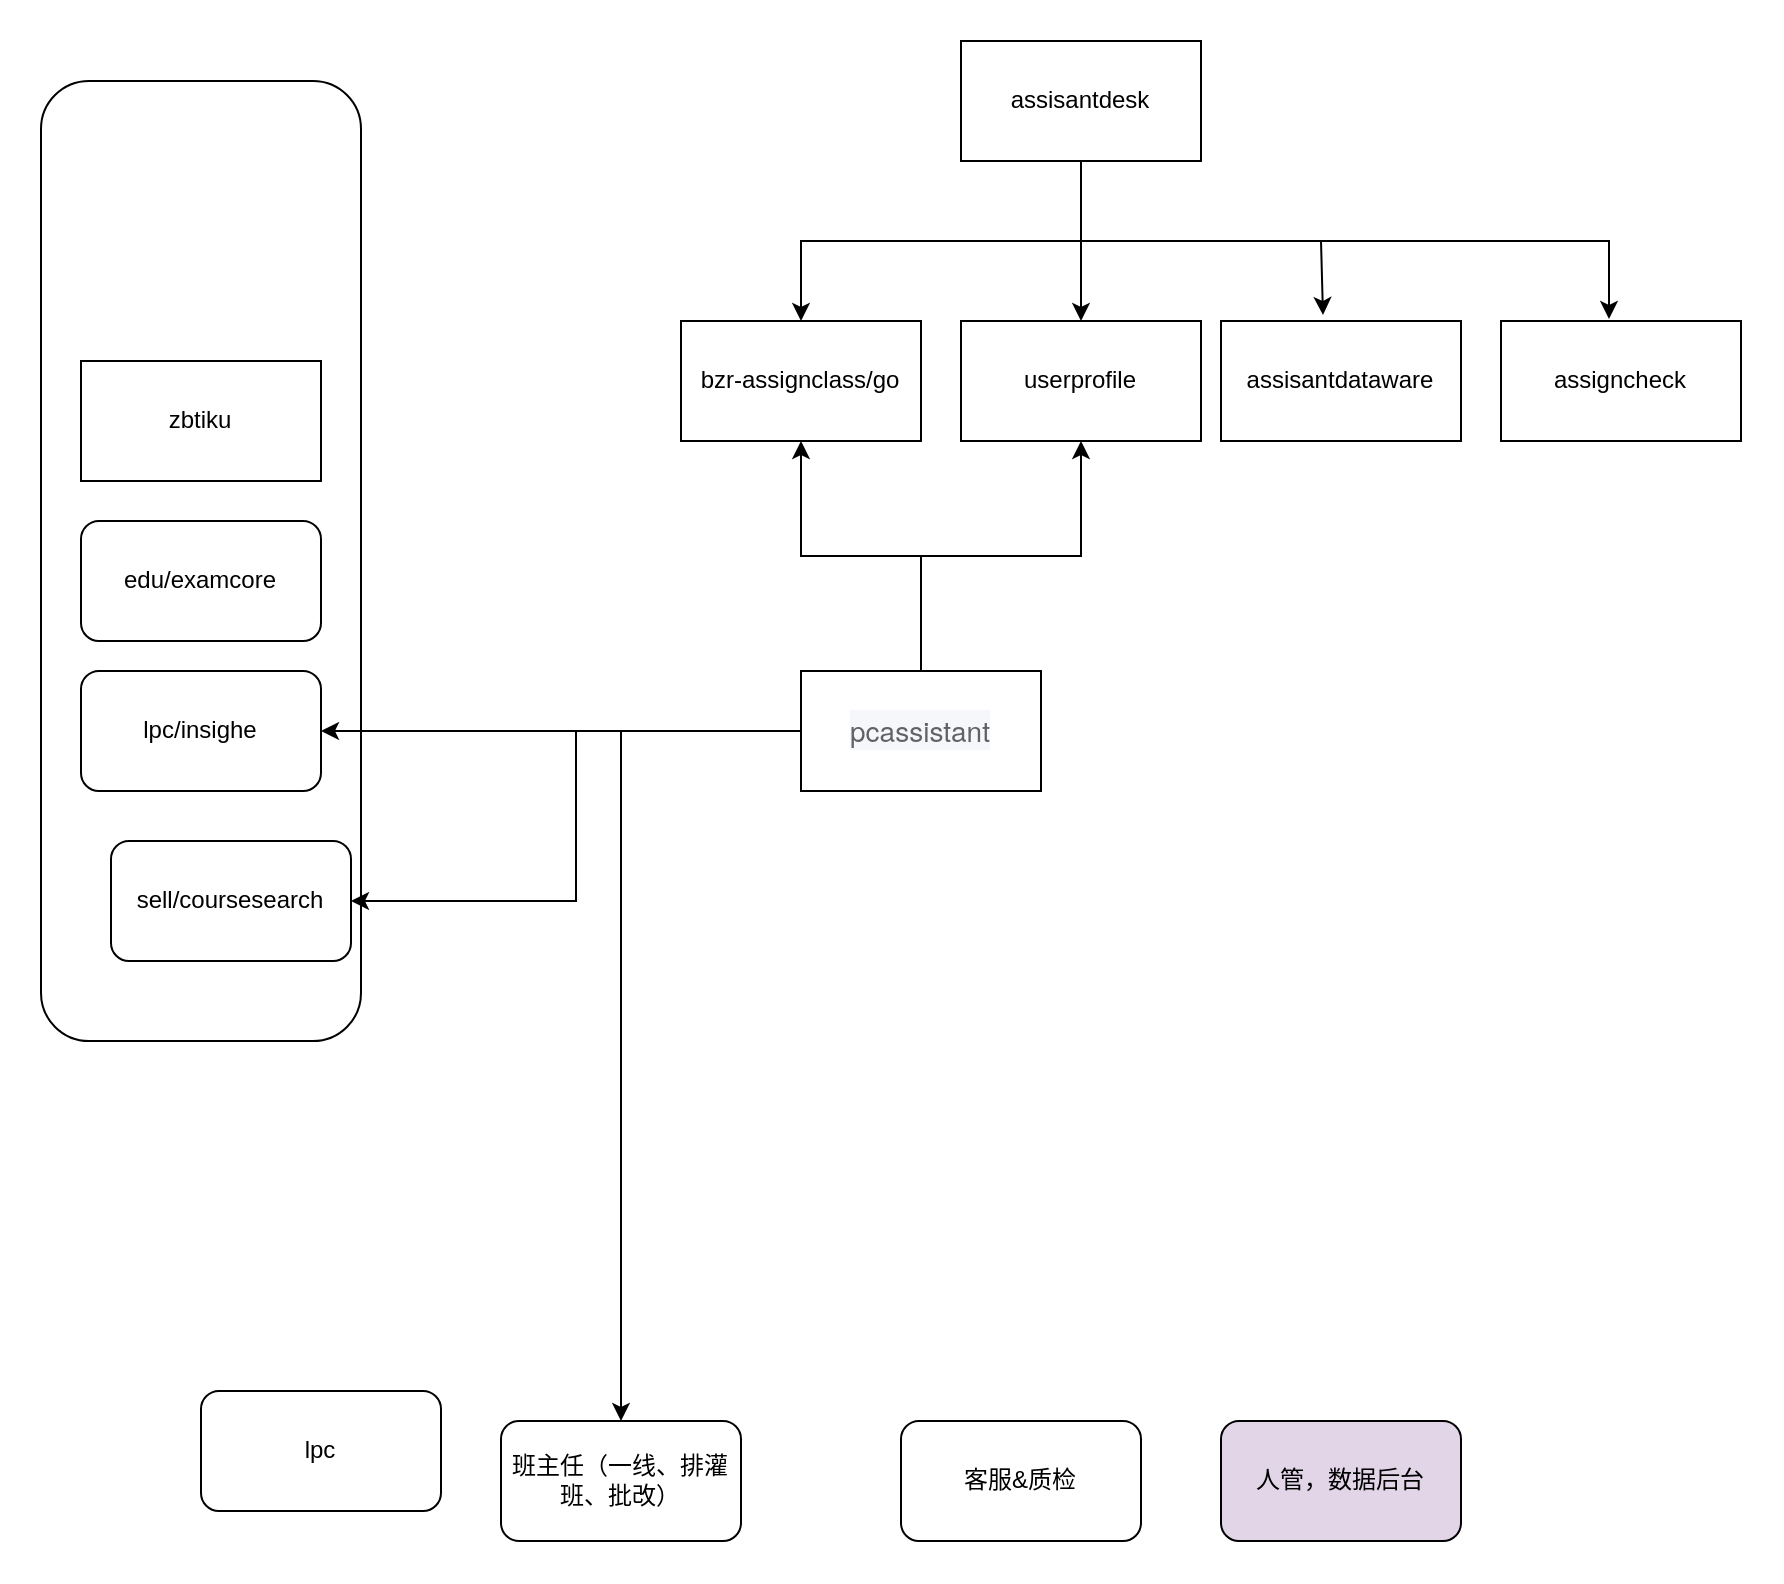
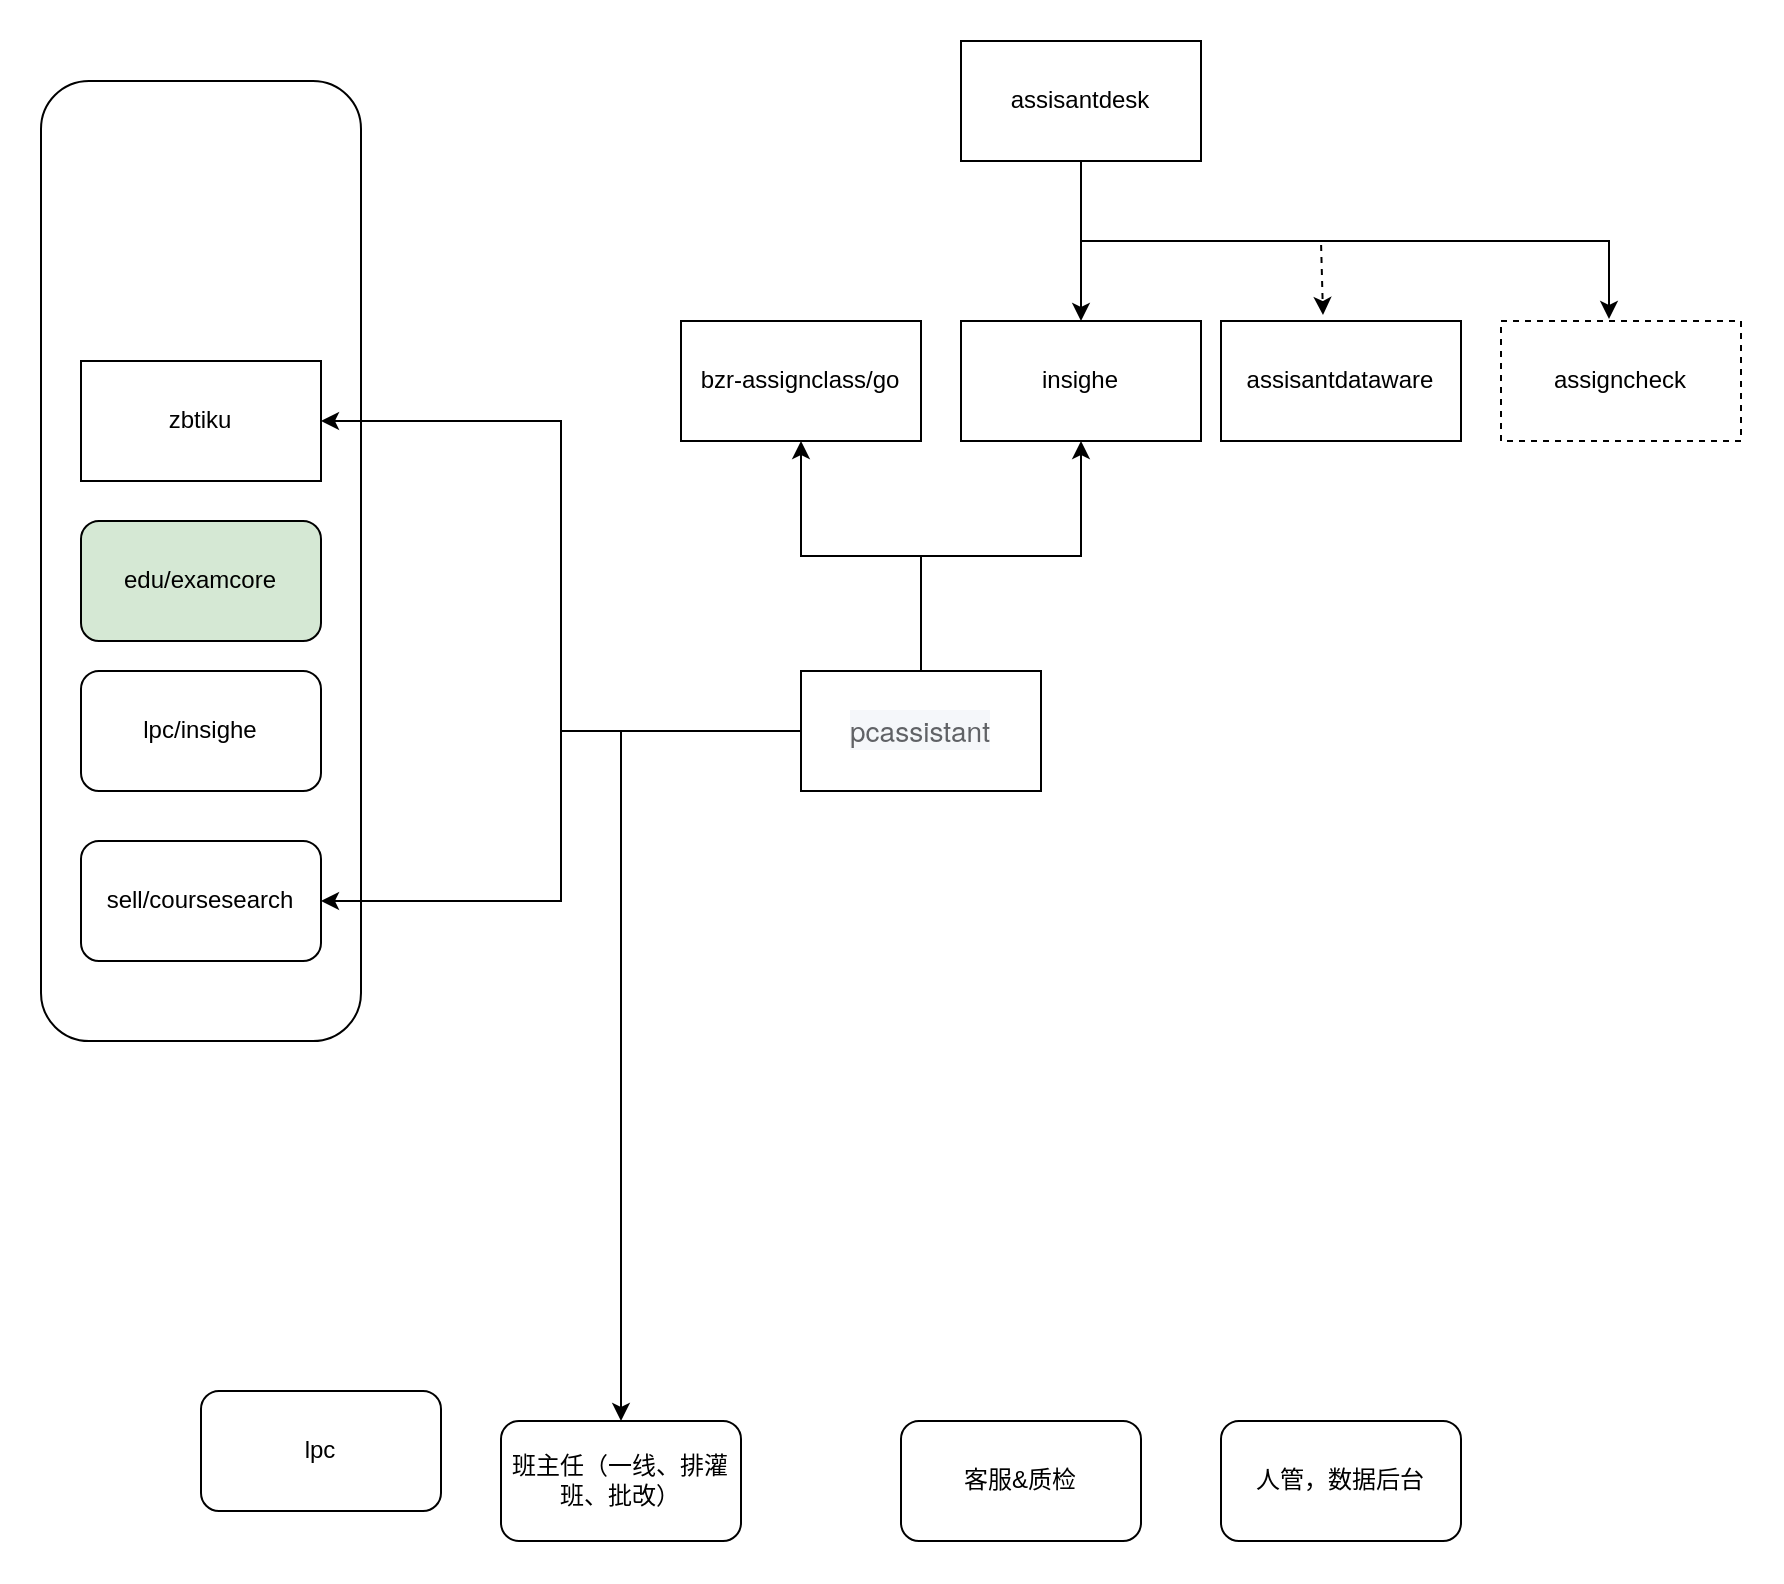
  <mxCell id="0" />
  <mxCell id="1" parent="0" />
  <mxCell id="2" value="" style="rounded=1;whiteSpace=wrap;html=1;" vertex="1" parent="1"><mxGeometry x="20" y="40" width="160" height="480" as="geometry" /></mxCell>
  <mxCell id="3" value="" style="edgeStyle=orthogonalEdgeStyle;rounded=0;orthogonalLoop=1;jettySize=auto;html=1;" edge="1" parent="1" source="7" target="15"><mxGeometry relative="1" as="geometry"><Array as="points"><mxPoint x="540" y="180" /></Array></mxGeometry></mxCell>
- <mxCell id="4" style="edgeStyle=orthogonalEdgeStyle;rounded=0;orthogonalLoop=1;jettySize=auto;html=1;entryX=0.5;entryY=0;entryDx=0;entryDy=0;" edge="1" parent="1" source="7" target="16"><mxGeometry relative="1" as="geometry"><mxPoint x="400" y="150" as="targetPoint" /><Array as="points"><mxPoint x="540" y="120" /><mxPoint x="400" y="120" /></Array></mxGeometry></mxCell>
- <mxCell id="5" style="edgeStyle=orthogonalEdgeStyle;rounded=0;orthogonalLoop=1;jettySize=auto;html=1;entryX=0.425;entryY=-0.05;entryDx=0;entryDy=0;entryPerimeter=0;" edge="1" parent="1" source="7" target="17"><mxGeometry relative="1" as="geometry"><mxPoint x="660" y="150" as="targetPoint" /><Array as="points"><mxPoint x="540" y="120" /><mxPoint x="660" y="120" /></Array></mxGeometry></mxCell>
+ <mxCell id="5" style="edgeStyle=orthogonalEdgeStyle;rounded=0;orthogonalLoop=1;jettySize=auto;html=1;entryX=0.425;entryY=-0.05;entryDx=0;entryDy=0;entryPerimeter=0;dashed=1;" edge="1" parent="1" source="7" target="17"><mxGeometry relative="1" as="geometry"><mxPoint x="660" y="150" as="targetPoint" /><Array as="points"><mxPoint x="540" y="120" /><mxPoint x="660" y="120" /></Array></mxGeometry></mxCell>
  <mxCell id="6" style="edgeStyle=orthogonalEdgeStyle;rounded=0;orthogonalLoop=1;jettySize=auto;html=1;entryX=0.45;entryY=-0.017;entryDx=0;entryDy=0;entryPerimeter=0;" edge="1" parent="1" source="7" target="26"><mxGeometry relative="1" as="geometry"><Array as="points"><mxPoint x="540" y="120" /><mxPoint x="804" y="120" /></Array></mxGeometry></mxCell>
  <mxCell id="7" value="assisantdesk" style="rounded=0;whiteSpace=wrap;html=1;" vertex="1" parent="1"><mxGeometry x="480" y="20" width="120" height="60" as="geometry" /></mxCell>
  <mxCell id="8" style="edgeStyle=orthogonalEdgeStyle;rounded=0;orthogonalLoop=1;jettySize=auto;html=1;entryX=0.5;entryY=1;entryDx=0;entryDy=0;" edge="1" parent="1" source="14" target="16"><mxGeometry relative="1" as="geometry" /></mxCell>
  <mxCell id="9" style="edgeStyle=orthogonalEdgeStyle;rounded=0;orthogonalLoop=1;jettySize=auto;html=1;entryX=0.5;entryY=1;entryDx=0;entryDy=0;" edge="1" parent="1" source="14" target="15"><mxGeometry relative="1" as="geometry" /></mxCell>
- <mxCell id="10" style="edgeStyle=orthogonalEdgeStyle;rounded=0;orthogonalLoop=1;jettySize=auto;html=1;entryX=1;entryY=0.5;entryDx=0;entryDy=0;" edge="1" parent="1" source="14" target="18"><mxGeometry relative="1" as="geometry" /></mxCell>
  <mxCell id="11" style="edgeStyle=orthogonalEdgeStyle;rounded=0;orthogonalLoop=1;jettySize=auto;html=1;" edge="1" parent="1" source="14" target="22"><mxGeometry relative="1" as="geometry" /></mxCell>
+ <mxCell id="12" style="edgeStyle=orthogonalEdgeStyle;rounded=0;orthogonalLoop=1;jettySize=auto;html=1;entryX=1;entryY=0.5;entryDx=0;entryDy=0;" edge="1" parent="1" source="14" target="20"><mxGeometry relative="1" as="geometry" /></mxCell>
  <mxCell id="13" style="edgeStyle=orthogonalEdgeStyle;rounded=0;orthogonalLoop=1;jettySize=auto;html=1;entryX=1;entryY=0.5;entryDx=0;entryDy=0;" edge="1" parent="1" source="14" target="21"><mxGeometry relative="1" as="geometry" /></mxCell>
  <mxCell id="14" value="&lt;span style=&quot;color: rgb(96 , 98 , 102) ; font-family: &amp;#34;helvetica neue&amp;#34; , &amp;#34;helvetica&amp;#34; , &amp;#34;pingfang sc&amp;#34; , &amp;#34;hiragino sans gb&amp;#34; , &amp;#34;microsoft yahei&amp;#34; , &amp;#34;arial&amp;#34; , sans-serif ; font-size: 14px ; background-color: rgb(245 , 247 , 250)&quot;&gt;pcassistant&lt;/span&gt;" style="rounded=0;whiteSpace=wrap;html=1;" vertex="1" parent="1"><mxGeometry x="400" y="335" width="120" height="60" as="geometry" /></mxCell>
- <mxCell id="15" value="userprofile" style="whiteSpace=wrap;html=1;rounded=0;" vertex="1" parent="1"><mxGeometry x="480" y="160" width="120" height="60" as="geometry" /></mxCell>
+ <mxCell id="15" value="insighe" style="whiteSpace=wrap;html=1;rounded=0;" vertex="1" parent="1"><mxGeometry x="480" y="160" width="120" height="60" as="geometry" /></mxCell>
  <mxCell id="16" value="bzr-assignclass/go" style="rounded=0;whiteSpace=wrap;html=1;" vertex="1" parent="1"><mxGeometry y="160" width="120" height="60" as="geometry" x="340" /></mxCell>
  <mxCell id="17" value="assisantdataware" style="rounded=0;whiteSpace=wrap;html=1;" vertex="1" parent="1"><mxGeometry x="610" y="160" width="120" height="60" as="geometry" /></mxCell>
  <mxCell id="18" value="lpc/insighe" style="rounded=1;whiteSpace=wrap;html=1;" vertex="1" parent="1"><mxGeometry x="40" y="335" width="120" height="60" as="geometry" /></mxCell>
- <mxCell id="19" value="edu/examcore" style="rounded=1;whiteSpace=wrap;html=1;" vertex="1" parent="1"><mxGeometry x="40" y="260" width="120" height="60" as="geometry" /></mxCell>
+ <mxCell id="19" value="edu/examcore" style="rounded=1;whiteSpace=wrap;html=1;fillColor=#d5e8d4;" vertex="1" parent="1"><mxGeometry x="40" y="260" width="120" height="60" as="geometry" /></mxCell>
  <mxCell id="20" value="zbtiku" style="rounded=0;whiteSpace=wrap;html=1;" vertex="1" parent="1"><mxGeometry x="40" y="180" width="120" height="60" as="geometry" /></mxCell>
- <mxCell id="21" value="sell/coursesearch" style="rounded=1;whiteSpace=wrap;html=1;" vertex="1" parent="1"><mxGeometry x="55" y="420" width="120" height="60" as="geometry" /></mxCell>
+ <mxCell id="21" value="sell/coursesearch" style="rounded=1;whiteSpace=wrap;html=1;" vertex="1" parent="1"><mxGeometry x="40" y="420" width="120" height="60" as="geometry" /></mxCell>
  <mxCell id="22" value="班主任（一线、排灌班、批改）" style="rounded=1;whiteSpace=wrap;html=1;" vertex="1" parent="1"><mxGeometry x="250" y="710" width="120" height="60" as="geometry" /></mxCell>
  <mxCell id="23" value="客服&amp;amp;质检" style="rounded=1;whiteSpace=wrap;html=1;" vertex="1" parent="1"><mxGeometry x="450" y="710" width="120" height="60" as="geometry" /></mxCell>
  <mxCell id="24" value="lpc" style="rounded=1;whiteSpace=wrap;html=1;" vertex="1" parent="1"><mxGeometry x="100" y="695" width="120" height="60" as="geometry" /></mxCell>
- <mxCell id="25" value="人管，数据后台" style="rounded=1;whiteSpace=wrap;html=1;fillColor=#e1d5e7;" vertex="1" parent="1"><mxGeometry x="610" y="710" width="120" height="60" as="geometry" /></mxCell>
- <mxCell id="26" value="assigncheck" style="rounded=0;whiteSpace=wrap;html=1;" vertex="1" parent="1"><mxGeometry x="750" y="160" width="120" height="60" as="geometry" /></mxCell>
+ <mxCell id="25" value="人管，数据后台" style="rounded=1;whiteSpace=wrap;html=1;" vertex="1" parent="1"><mxGeometry x="610" y="710" width="120" height="60" as="geometry" /></mxCell>
+ <mxCell id="26" value="assigncheck" style="rounded=0;whiteSpace=wrap;html=1;dashed=1;" vertex="1" parent="1"><mxGeometry x="750" y="160" width="120" height="60" as="geometry" /></mxCell>
